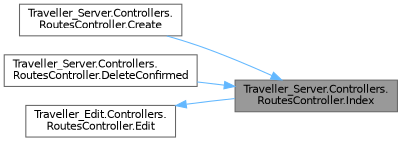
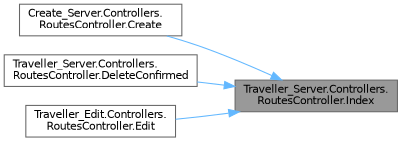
  digraph {
    rankdir=RL
    node [color=grey40 fillcolor=white fontname=Helvetica fontsize=10 shape=box style=filled]
    edge [color=steelblue1 dir=back fontname=Helvetica fontsize=10 labelfontname=Helvetica labelfontsize=10 style=solid]
    n1 [color=gray40 fillcolor=grey60 fontcolor=black height=0.2 label="Traveller_Server.Controllers.\lRoutesController.Index" width=0.4]
-   n2 [height=0.2 label="Traveller_Server.Controllers.\lRoutesController.Create" width=0.4]
+   n2 [height=0.2 label="Create_Server.Controllers.\lRoutesController.Create" width=0.4]
    n3 [height=0.2 label="Traveller_Server.Controllers.\lRoutesController.DeleteConfirmed" width=0.4]
    n4 [height=0.2 label="Traveller_Edit.Controllers.\lRoutesController.Edit" width=0.4]
    n1 -> n2
    n1 -> n3
-   n4 -> n1
+   n1 -> n4
  }
